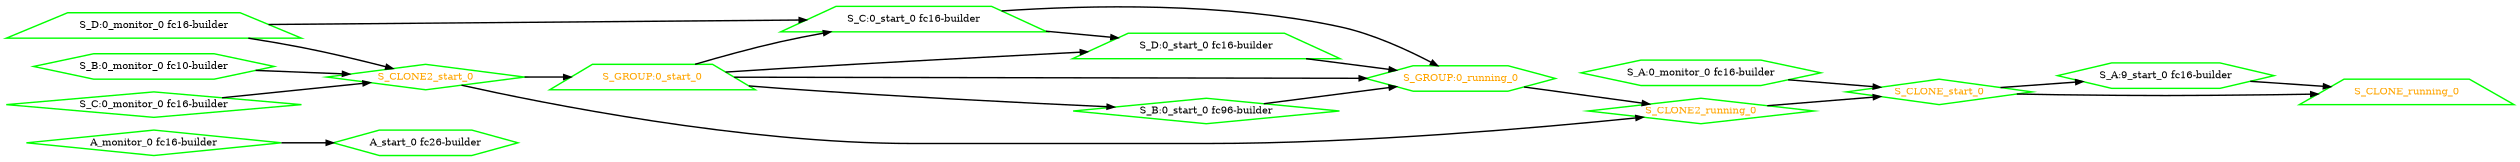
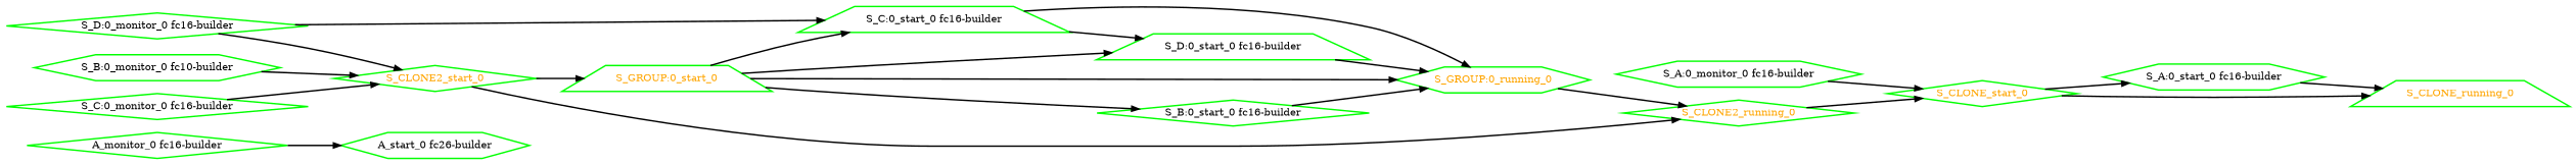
  digraph {
    rankdir=LR
    node [color=green fontcolor=black shape=diamond style=bold]
    edge [style=bold]
    n1 [label="A_start_0 fc26-builder" shape=hexagon]
    "A_monitor_0 fc16-builder"
    "S_A:0_monitor_0 fc16-builder" [shape=hexagon]
    S_CLONE_start_0 [fontcolor=orange]
-   "S_A:0_start_0 fc16-builder" [shape=hexagon label="S_A:9_start_0 fc16-builder"]
+   "S_A:0_start_0 fc16-builder" [shape=hexagon]
    S_CLONE_running_0 [fontcolor=orange shape=trapezium]
    n7 [label="S_B:0_monitor_0 fc10-builder" shape=hexagon]
    S_CLONE2_start_0 [fontcolor=orange]
    S_CLONE2_running_0 [fontcolor=orange]
    "S_GROUP:0_start_0" [fontcolor=orange shape=trapezium]
-   "S_B:0_start_0 fc16-builder" [label="S_B:0_start_0 fc96-builder"]
+   "S_B:0_start_0 fc16-builder"
    "S_C:0_start_0 fc16-builder" [shape=trapezium]
    "S_GROUP:0_running_0" [fontcolor=orange shape=hexagon]
    "S_D:0_start_0 fc16-builder" [shape=trapezium]
    "S_C:0_monitor_0 fc16-builder"
-   "S_D:0_monitor_0 fc16-builder" [shape=trapezium]
+   "S_D:0_monitor_0 fc16-builder"
    "A_monitor_0 fc16-builder" -> n1
    "S_A:0_monitor_0 fc16-builder" -> S_CLONE_start_0
    S_CLONE_start_0 -> "S_A:0_start_0 fc16-builder"
    S_CLONE_start_0 -> S_CLONE_running_0
    "S_A:0_start_0 fc16-builder" -> S_CLONE_running_0
    n7 -> S_CLONE2_start_0
    S_CLONE2_start_0 -> S_CLONE2_running_0
    S_CLONE2_start_0 -> "S_GROUP:0_start_0"
    S_CLONE2_running_0 -> S_CLONE_start_0
    "S_GROUP:0_start_0" -> "S_B:0_start_0 fc16-builder"
    "S_GROUP:0_start_0" -> "S_C:0_start_0 fc16-builder"
    "S_GROUP:0_start_0" -> "S_GROUP:0_running_0"
    "S_GROUP:0_start_0" -> "S_D:0_start_0 fc16-builder"
    "S_B:0_start_0 fc16-builder" -> "S_GROUP:0_running_0"
    "S_C:0_start_0 fc16-builder" -> "S_GROUP:0_running_0"
    "S_C:0_start_0 fc16-builder" -> "S_D:0_start_0 fc16-builder"
    "S_GROUP:0_running_0" -> S_CLONE2_running_0
    "S_D:0_start_0 fc16-builder" -> "S_GROUP:0_running_0"
    "S_C:0_monitor_0 fc16-builder" -> S_CLONE2_start_0
    "S_D:0_monitor_0 fc16-builder" -> S_CLONE2_start_0
    "S_D:0_monitor_0 fc16-builder" -> "S_C:0_start_0 fc16-builder"
  }
